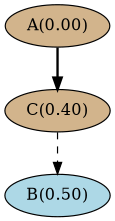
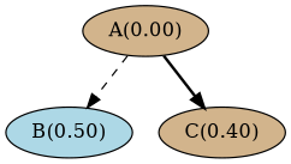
  strict digraph {
    node [fillcolor=tan style=filled]
    "B(0.50)" [fillcolor=lightblue]
    "A(0.00)"
    "C(0.40)"
-   "C(0.40)" -> "B(0.50)" [style=dashed]
+   "A(0.00)" -> "B(0.50)" [style=dashed]
    "A(0.00)" -> "C(0.40)" [style=bold]
  }
